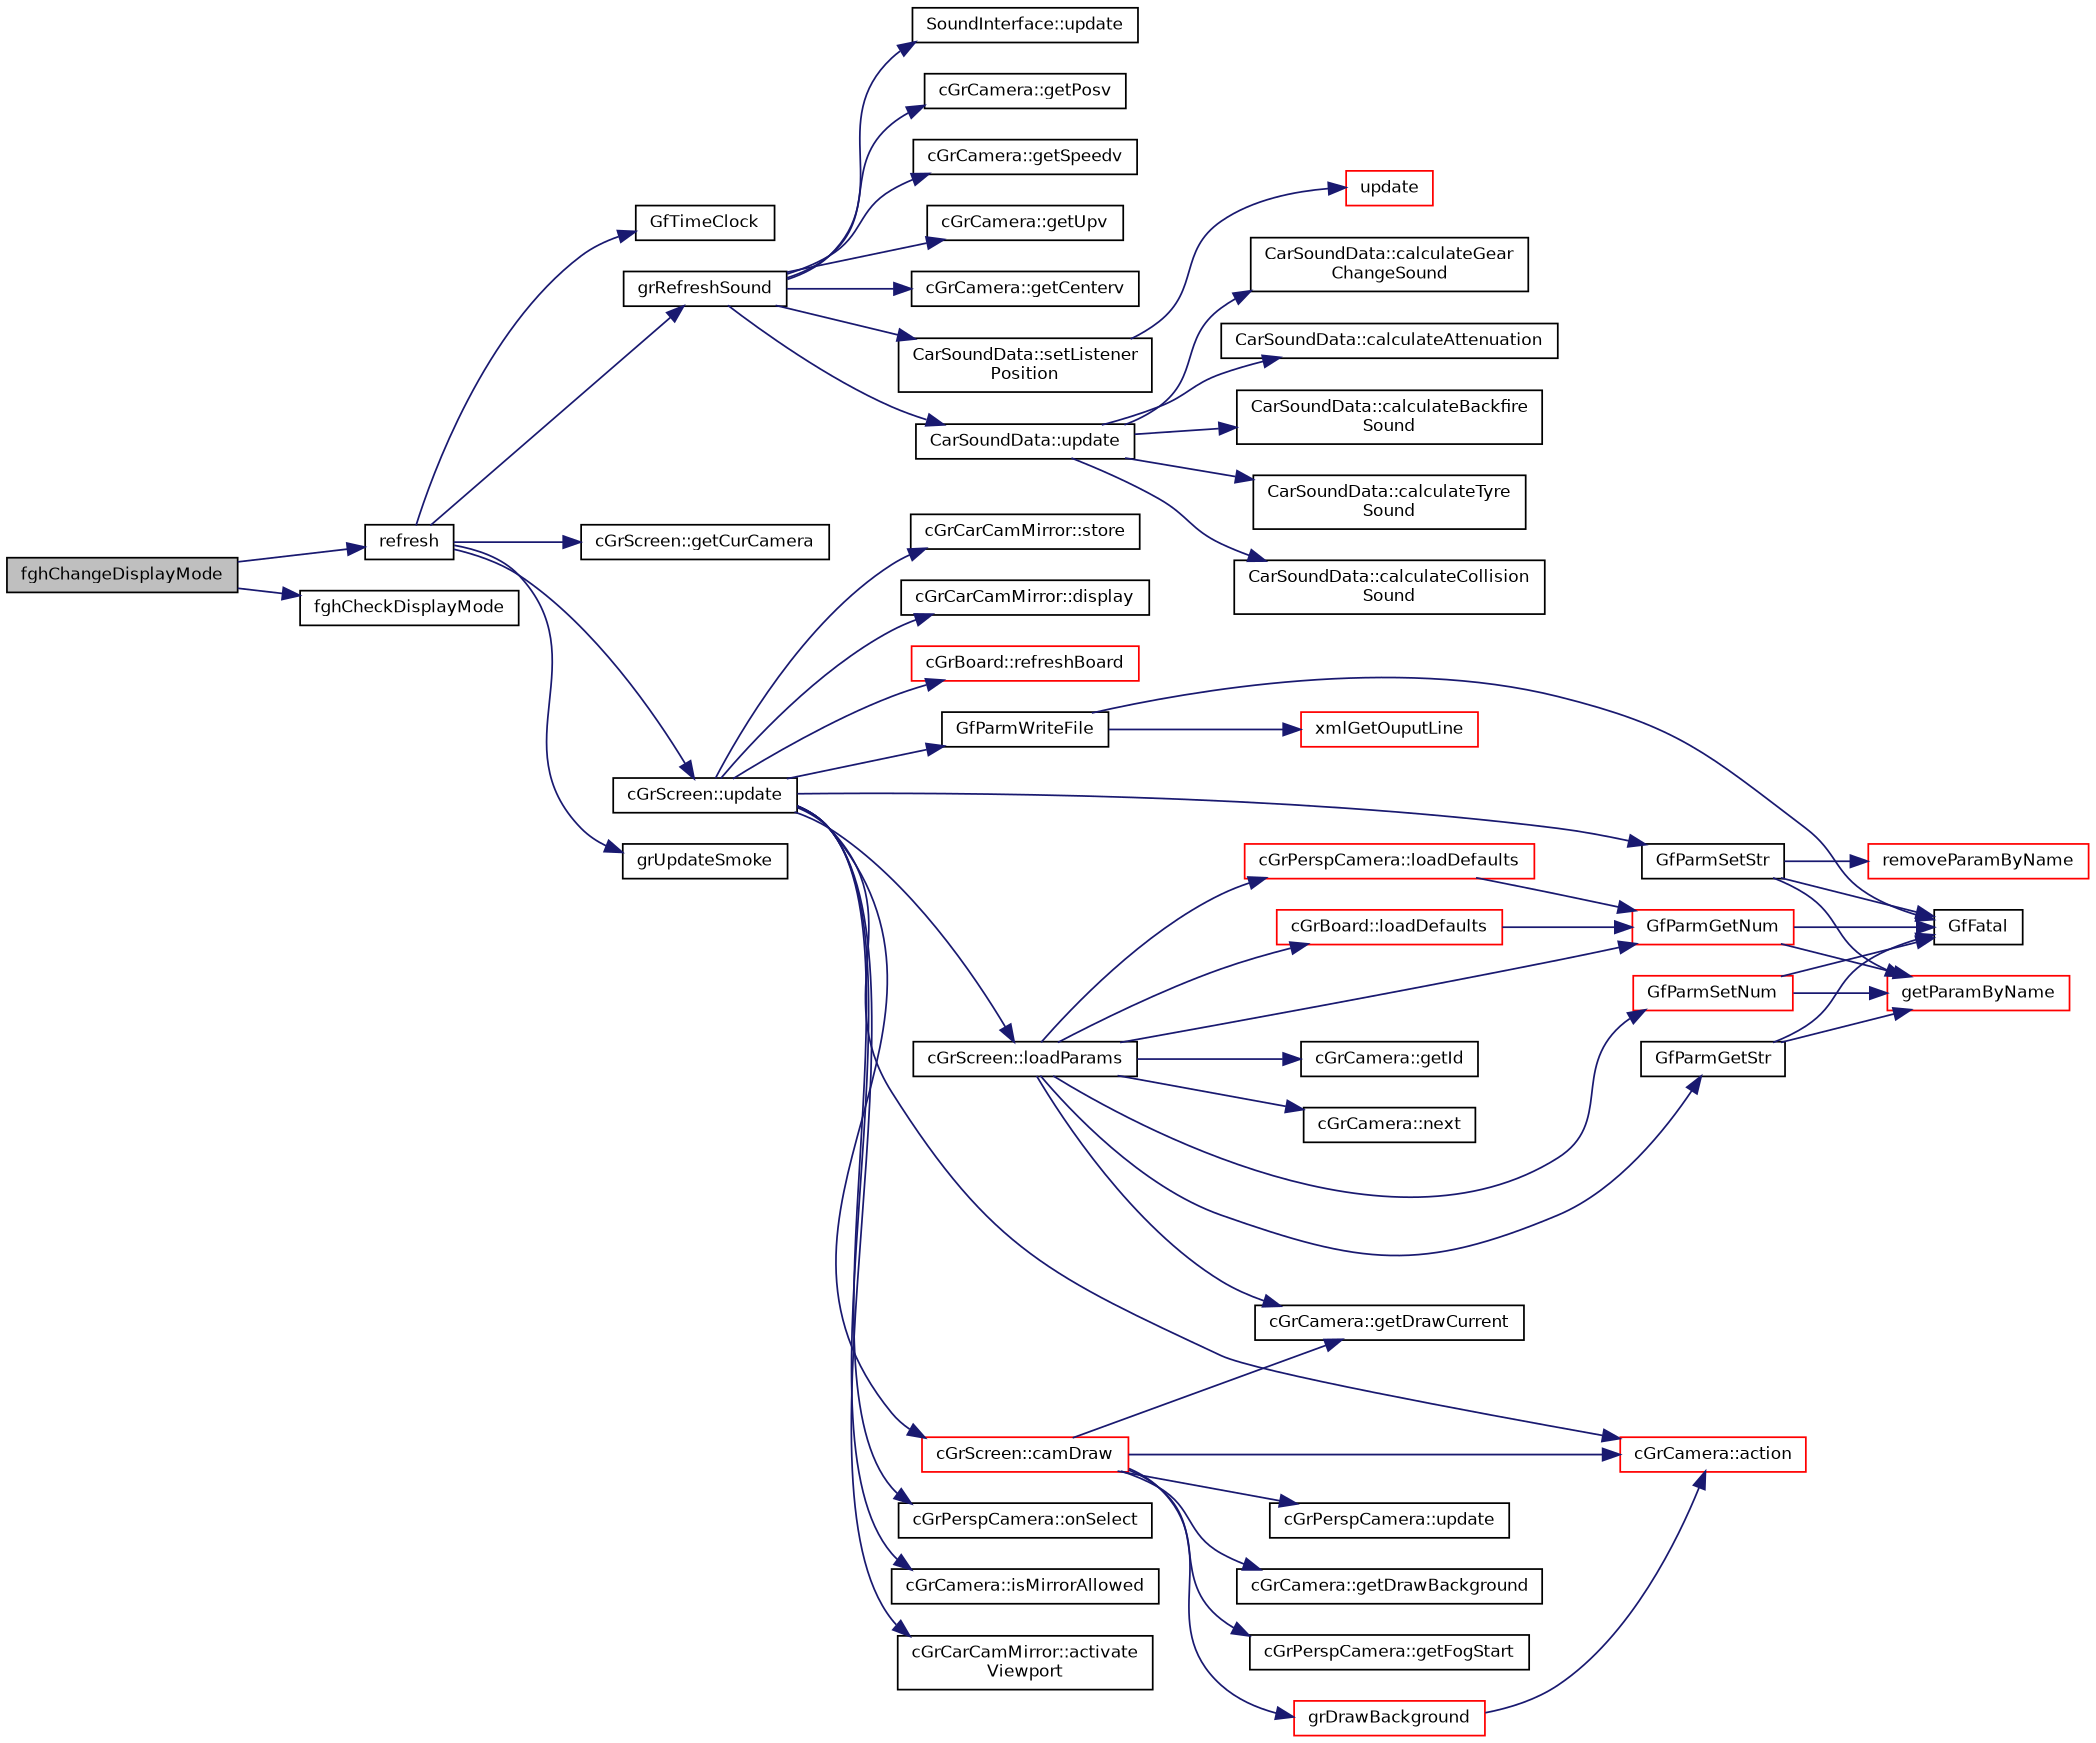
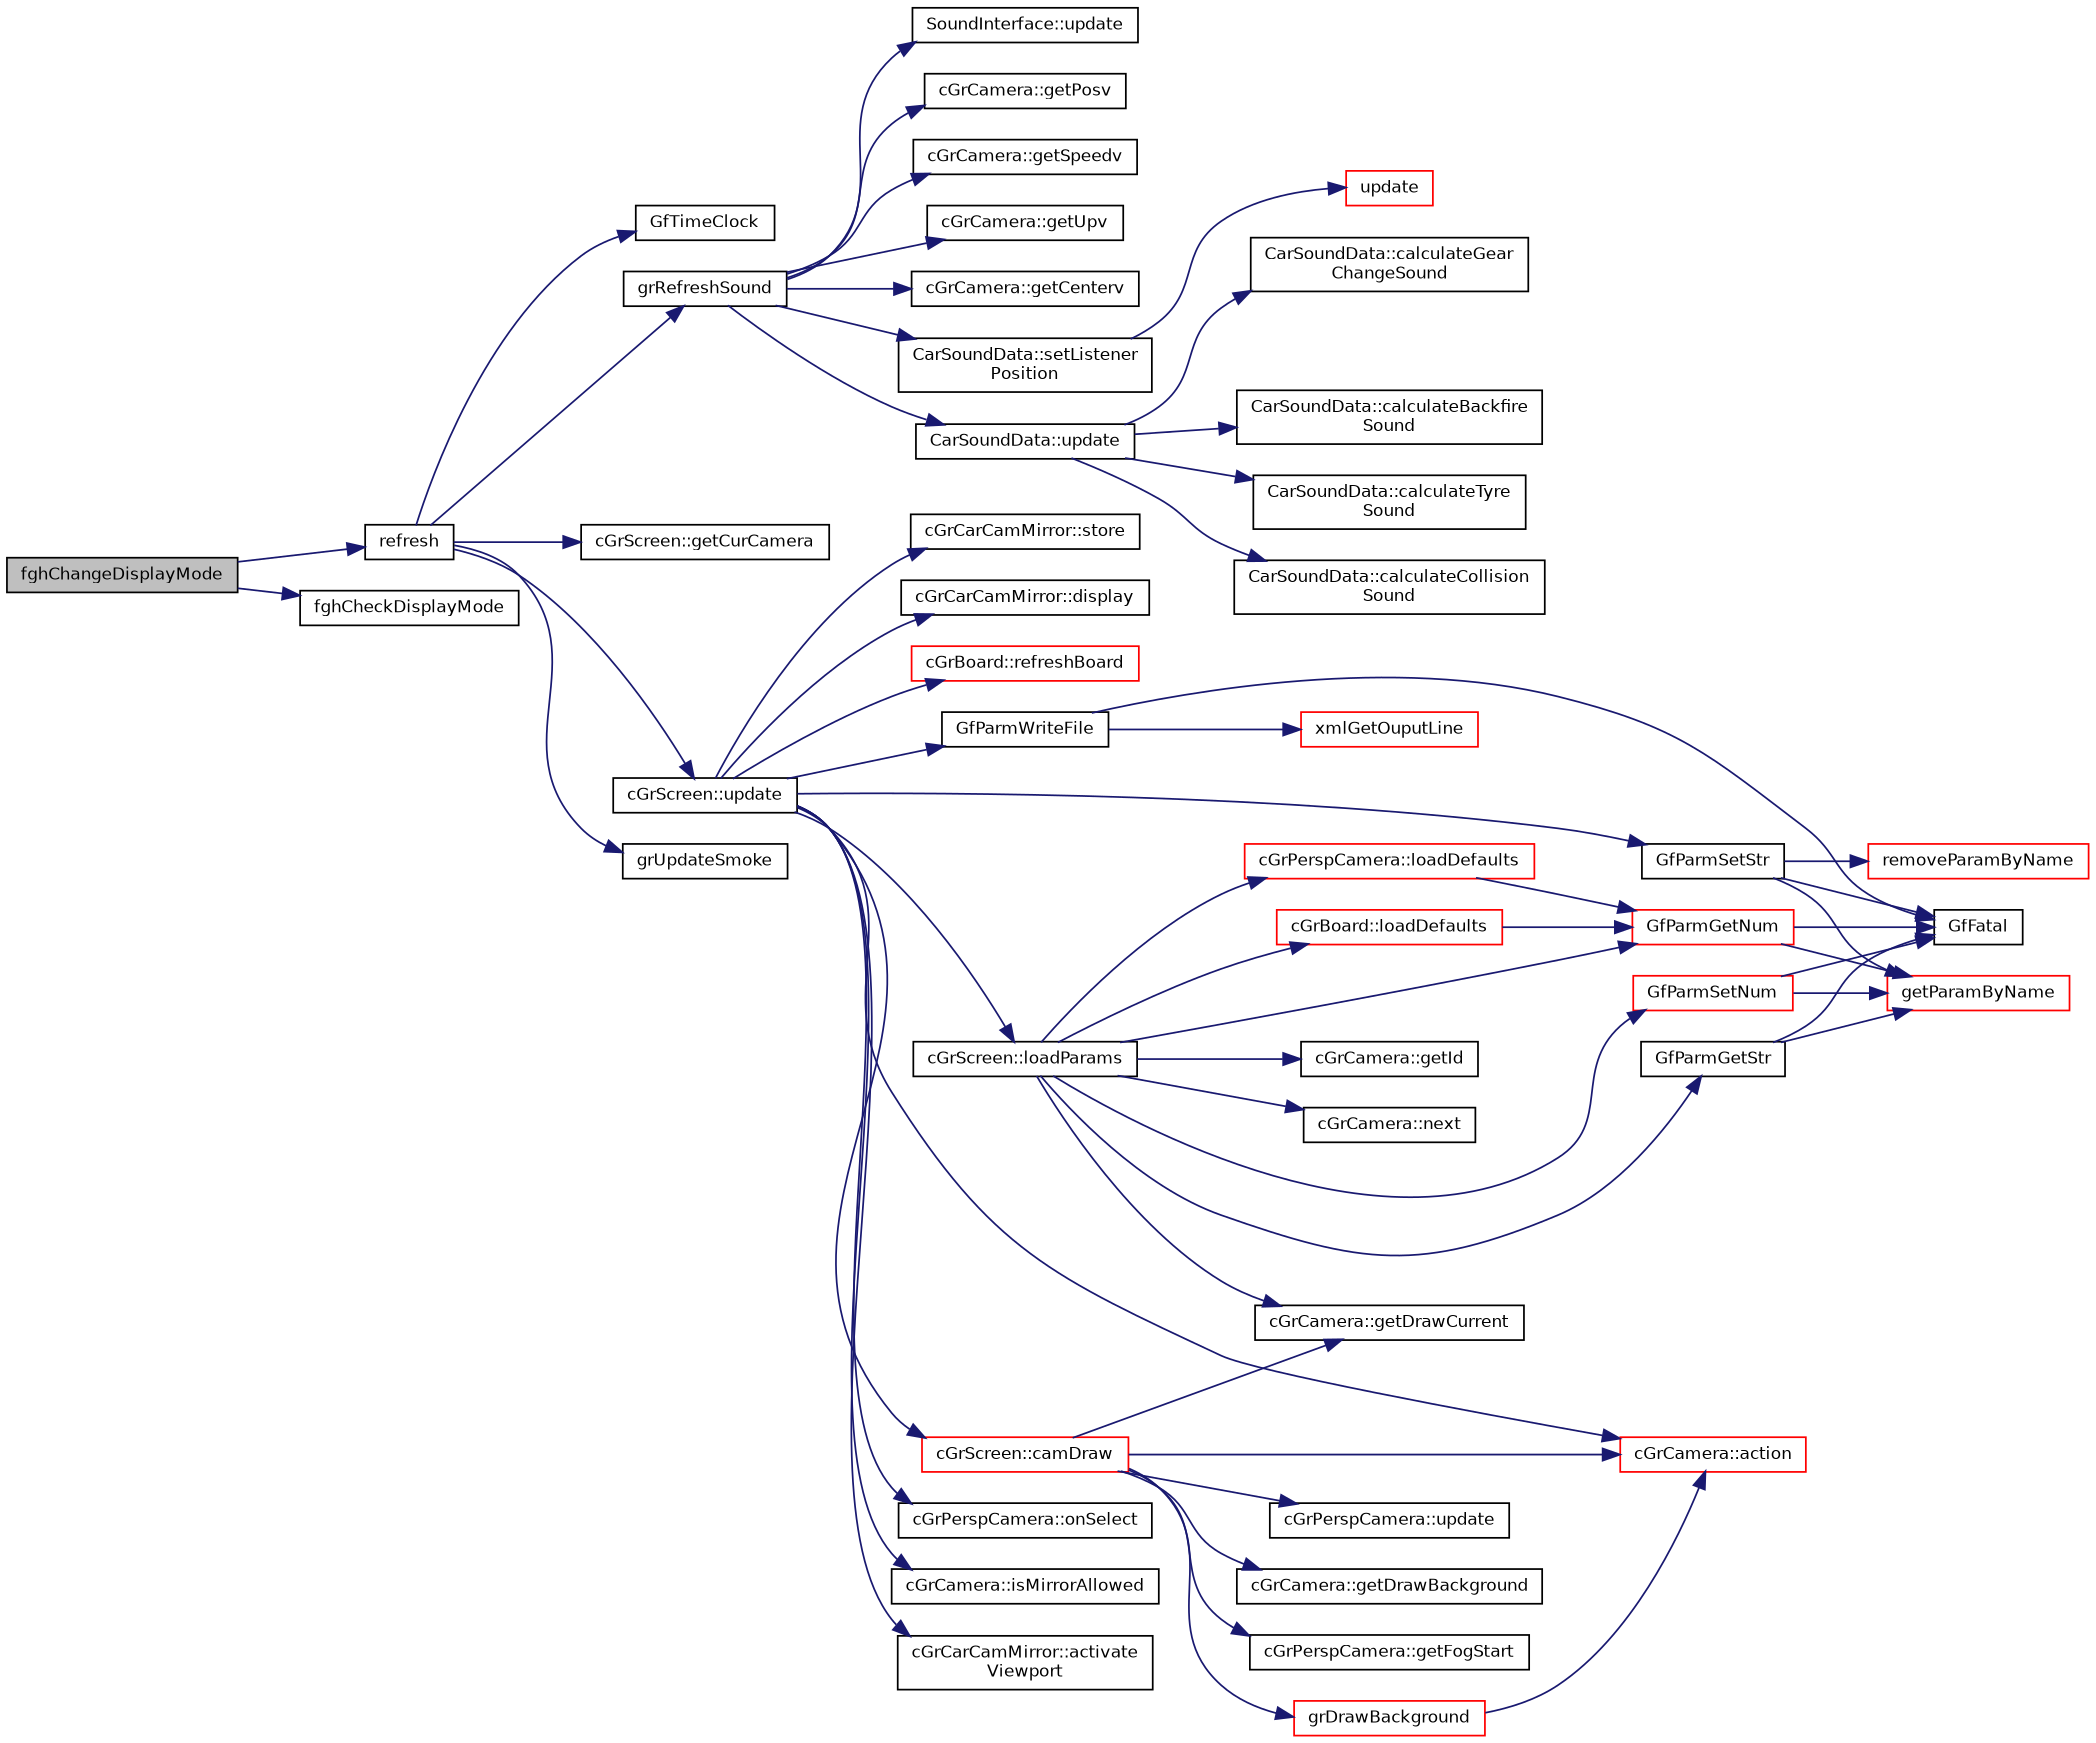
  digraph {
    rankdir=LR
    node [color=black fillcolor=white fontname=Helvetica fontsize=10 shape=record style=filled]
    edge [color=midnightblue fontname=Helvetica fontsize=10 labelfontname=Helvetica labelfontsize=10 style=solid]
    n1 [fillcolor=grey75 fontcolor=black height=0.2 label=fghChangeDisplayMode width=0.4]
    n2 [height=0.2 label=refresh width=0.4]
    n3 [height=0.2 label=fghCheckDisplayMode width=0.4]
    n4 [height=0.2 label=GfTimeClock width=0.4]
    n5 [height=0.2 label=grRefreshSound width=0.4]
    n6 [height=0.2 label="cGrScreen::getCurCamera" width=0.4]
    n7 [height=0.2 label="cGrScreen::update" width=0.4]
    n8 [height=0.2 label=grUpdateSmoke width=0.4]
    n9 [height=0.2 label="cGrCamera::getPosv" width=0.4]
    n10 [height=0.2 label="cGrCamera::getSpeedv" width=0.4]
    n11 [height=0.2 label="cGrCamera::getUpv" width=0.4]
    n12 [height=0.2 label="cGrCamera::getCenterv" width=0.4]
    n13 [height=0.2 label="CarSoundData::setListener\lPosition" width=0.4]
    n14 [height=0.2 label="CarSoundData::update" width=0.4]
    n15 [height=0.2 label="SoundInterface::update" width=0.4]
    n16 [height=0.2 label=GfParmSetStr width=0.4]
    n17 [height=0.2 label="cGrScreen::loadParams" width=0.4]
    n18 [height=0.2 label=GfParmWriteFile width=0.4]
    n19 [height=0.2 label="cGrPerspCamera::onSelect" width=0.4]
    n20 [height=0.2 label="cGrCamera::isMirrorAllowed" width=0.4]
    n21 [height=0.2 label="cGrCarCamMirror::activate\lViewport" width=0.4]
    n22 [color=red height=0.2 label="cGrScreen::camDraw" width=0.4]
    n23 [color=red height=0.2 label="cGrCamera::action" width=0.4]
    n24 [height=0.2 label="cGrCarCamMirror::store" width=0.4]
    n25 [height=0.2 label="cGrCarCamMirror::display" width=0.4]
    n26 [color=red height=0.2 label="cGrBoard::refreshBoard" width=0.4]
    n27 [color=red height=0.2 label=update width=0.4]
-   n28 [height=0.2 label="CarSoundData::calculateAttenuation" width=0.4]
    n29 [height=0.2 label="CarSoundData::calculateBackfire\lSound" width=0.4]
    n30 [height=0.2 label="CarSoundData::calculateTyre\lSound" width=0.4]
    n31 [height=0.2 label="CarSoundData::calculateCollision\lSound" width=0.4]
    n32 [height=0.2 label="CarSoundData::calculateGear\lChangeSound" width=0.4]
    n33 [height=0.2 label=GfFatal width=0.4]
    n34 [color=red height=0.2 label=removeParamByName width=0.4]
    n35 [color=red height=0.2 label=getParamByName width=0.4]
    n36 [height=0.2 label=GfParmGetStr width=0.4]
    n37 [color=red height=0.2 label=GfParmGetNum width=0.4]
    n38 [height=0.2 label="cGrCamera::getId" width=0.4]
    n39 [height=0.2 label="cGrCamera::next" width=0.4]
    n40 [color=red height=0.2 label=GfParmSetNum width=0.4]
    n41 [color=red height=0.2 label="cGrPerspCamera::loadDefaults" width=0.4]
    n42 [height=0.2 label="cGrCamera::getDrawCurrent" width=0.4]
    n43 [color=red height=0.2 label="cGrBoard::loadDefaults" width=0.4]
    n44 [color=red height=0.2 label=xmlGetOuputLine width=0.4]
    n45 [height=0.2 label="cGrPerspCamera::update" width=0.4]
    n46 [height=0.2 label="cGrCamera::getDrawBackground" width=0.4]
    n47 [color=red height=0.2 label=grDrawBackground width=0.4]
    n48 [height=0.2 label="cGrPerspCamera::getFogStart" width=0.4]
    n1 -> n2
    n1 -> n3
    n2 -> n4
    n2 -> n5
    n2 -> n6
    n2 -> n7
    n2 -> n8
    n5 -> n9
    n5 -> n10
    n5 -> n11
    n5 -> n12
    n5 -> n13
    n5 -> n14
    n5 -> n15
    n7 -> n16
    n7 -> n17
    n7 -> n18
    n7 -> n19
    n7 -> n20
    n7 -> n21
    n7 -> n22
    n7 -> n23
    n7 -> n24
    n7 -> n25
    n7 -> n26
    n13 -> n27
-   n14 -> n28
    n14 -> n29
    n14 -> n30
    n14 -> n31
    n14 -> n32
    n16 -> n33
    n16 -> n34
    n16 -> n35
    n17 -> n36
    n17 -> n37
    n17 -> n38
    n17 -> n39
    n17 -> n40
    n17 -> n41
    n17 -> n42
    n17 -> n43
    n18 -> n33
    n18 -> n44
    n22 -> n23
    n22 -> n42
    n22 -> n45
    n22 -> n46
    n22 -> n47
    n22 -> n48
    n36 -> n33
    n36 -> n35
    n37 -> n33
    n37 -> n35
    n40 -> n33
    n40 -> n35
    n41 -> n37
    n43 -> n37
    n47 -> n23
  }
